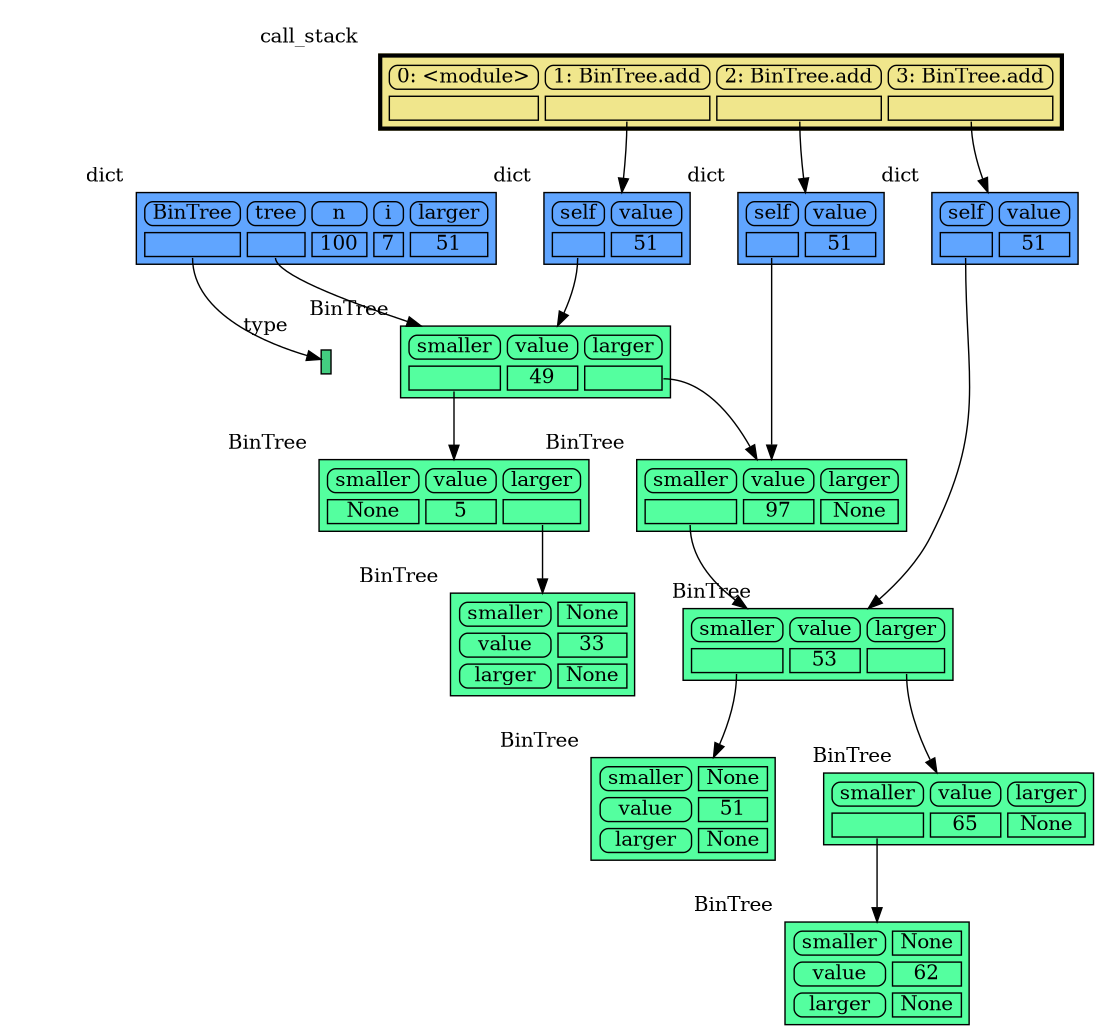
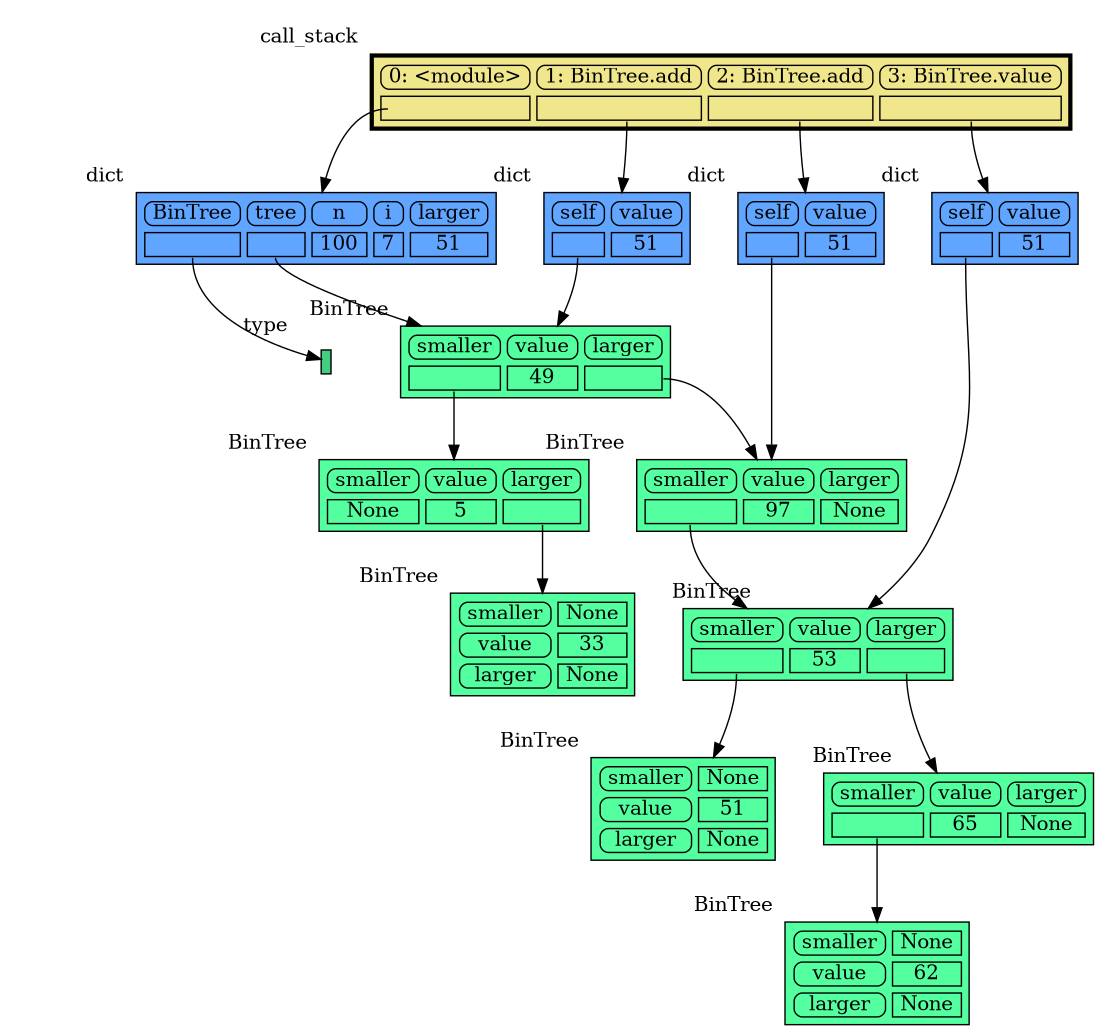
  digraph {
    node [shape=plaintext xlabel=BinTree]
    edge [headport=table style=solid tailport=ref0]
    n1 [label=< <TABLE BORDER="1" CELLBORDER="1" CELLSPACING="5" CELLPADDING="0" BGCOLOR="#60a5ff" PORT="table">     <TR><TD BORDER="1" STYLE="ROUNDED"> BinTree </TD><TD BORDER="1" STYLE="ROUNDED"> tree </TD><TD BORDER="1" STYLE="ROUNDED"> n </TD><TD BORDER="1" STYLE="ROUNDED"> i </TD><TD BORDER="1" STYLE="ROUNDED"> larger </TD></TR>     <TR><TD BORDER="1" PORT="ref0"> </TD><TD BORDER="1" PORT="ref1"> </TD><TD BORDER="1"> 100 </TD><TD BORDER="1"> 7 </TD><TD BORDER="1"> 51 </TD></TR> </TABLE> > xlabel=dict]
    n2 [label=< <TABLE BORDER="1" CELLBORDER="1" CELLSPACING="5" CELLPADDING="0" BGCOLOR="#60a5ff" PORT="table">     <TR><TD BORDER="1" STYLE="ROUNDED"> self </TD><TD BORDER="1" STYLE="ROUNDED"> value </TD></TR>     <TR><TD BORDER="1" PORT="ref0"> </TD><TD BORDER="1"> 51 </TD></TR> </TABLE> > xlabel=dict]
    n3 [label=< <TABLE BORDER="1" CELLBORDER="1" CELLSPACING="5" CELLPADDING="0" BGCOLOR="#60a5ff" PORT="table">     <TR><TD BORDER="1" STYLE="ROUNDED"> self </TD><TD BORDER="1" STYLE="ROUNDED"> value </TD></TR>     <TR><TD BORDER="1" PORT="ref0"> </TD><TD BORDER="1"> 51 </TD></TR> </TABLE> > xlabel=dict]
    n4 [label=< <TABLE BORDER="1" CELLBORDER="1" CELLSPACING="5" CELLPADDING="0" BGCOLOR="#60a5ff" PORT="table">     <TR><TD BORDER="1" STYLE="ROUNDED"> self </TD><TD BORDER="1" STYLE="ROUNDED"> value </TD></TR>     <TR><TD BORDER="1" PORT="ref0"> </TD><TD BORDER="1"> 51 </TD></TR> </TABLE> > xlabel=dict]
    n5 [label=< <TABLE BORDER="1" CELLBORDER="1" CELLSPACING="0" CELLPADDING="0" BGCOLOR="seagreen3" PORT="table">     <TR><TD BORDER="0"> </TD></TR> </TABLE> > xlabel=type]
    n6 [label=< <TABLE BORDER="1" CELLBORDER="1" CELLSPACING="5" CELLPADDING="0" BGCOLOR="seagreen1" PORT="table">     <TR><TD BORDER="1" STYLE="ROUNDED"> smaller </TD><TD BORDER="1" STYLE="ROUNDED"> value </TD><TD BORDER="1" STYLE="ROUNDED"> larger </TD></TR>     <TR><TD BORDER="1" PORT="ref0"> </TD><TD BORDER="1"> 49 </TD><TD BORDER="1" PORT="ref1"> </TD></TR> </TABLE> >]
    n7 [label=< <TABLE BORDER="1" CELLBORDER="1" CELLSPACING="5" CELLPADDING="0" BGCOLOR="seagreen1" PORT="table">     <TR><TD BORDER="1" STYLE="ROUNDED"> smaller </TD><TD BORDER="1" STYLE="ROUNDED"> value </TD><TD BORDER="1" STYLE="ROUNDED"> larger </TD></TR>     <TR><TD BORDER="1"> None </TD><TD BORDER="1"> 5 </TD><TD BORDER="1" PORT="ref0"> </TD></TR> </TABLE> >]
    n8 [label=< <TABLE BORDER="1" CELLBORDER="1" CELLSPACING="5" CELLPADDING="0" BGCOLOR="seagreen1" PORT="table">     <TR><TD BORDER="1" STYLE="ROUNDED"> smaller </TD><TD BORDER="1" STYLE="ROUNDED"> value </TD><TD BORDER="1" STYLE="ROUNDED"> larger </TD></TR>     <TR><TD BORDER="1" PORT="ref0"> </TD><TD BORDER="1"> 97 </TD><TD BORDER="1"> None </TD></TR> </TABLE> >]
    n9 [label=< <TABLE BORDER="1" CELLBORDER="1" CELLSPACING="5" CELLPADDING="0" BGCOLOR="seagreen1" PORT="table">     <TR><TD BORDER="1" STYLE="ROUNDED"> smaller </TD><TD BORDER="1"> None </TD></TR>     <TR><TD BORDER="1" STYLE="ROUNDED"> value </TD><TD BORDER="1"> 33 </TD></TR>     <TR><TD BORDER="1" STYLE="ROUNDED"> larger </TD><TD BORDER="1"> None </TD></TR> </TABLE> >]
    n10 [label=< <TABLE BORDER="1" CELLBORDER="1" CELLSPACING="5" CELLPADDING="0" BGCOLOR="seagreen1" PORT="table">     <TR><TD BORDER="1" STYLE="ROUNDED"> smaller </TD><TD BORDER="1" STYLE="ROUNDED"> value </TD><TD BORDER="1" STYLE="ROUNDED"> larger </TD></TR>     <TR><TD BORDER="1" PORT="ref0"> </TD><TD BORDER="1"> 53 </TD><TD BORDER="1" PORT="ref1"> </TD></TR> </TABLE> >]
    n11 [label=< <TABLE BORDER="1" CELLBORDER="1" CELLSPACING="5" CELLPADDING="0" BGCOLOR="seagreen1" PORT="table">     <TR><TD BORDER="1" STYLE="ROUNDED"> smaller </TD><TD BORDER="1"> None </TD></TR>     <TR><TD BORDER="1" STYLE="ROUNDED"> value </TD><TD BORDER="1"> 51 </TD></TR>     <TR><TD BORDER="1" STYLE="ROUNDED"> larger </TD><TD BORDER="1"> None </TD></TR> </TABLE> >]
    n12 [label=< <TABLE BORDER="1" CELLBORDER="1" CELLSPACING="5" CELLPADDING="0" BGCOLOR="seagreen1" PORT="table">     <TR><TD BORDER="1" STYLE="ROUNDED"> smaller </TD><TD BORDER="1" STYLE="ROUNDED"> value </TD><TD BORDER="1" STYLE="ROUNDED"> larger </TD></TR>     <TR><TD BORDER="1" PORT="ref0"> </TD><TD BORDER="1"> 65 </TD><TD BORDER="1"> None </TD></TR> </TABLE> >]
    n13 [label=< <TABLE BORDER="1" CELLBORDER="1" CELLSPACING="5" CELLPADDING="0" BGCOLOR="seagreen1" PORT="table">     <TR><TD BORDER="1" STYLE="ROUNDED"> smaller </TD><TD BORDER="1"> None </TD></TR>     <TR><TD BORDER="1" STYLE="ROUNDED"> value </TD><TD BORDER="1"> 62 </TD></TR>     <TR><TD BORDER="1" STYLE="ROUNDED"> larger </TD><TD BORDER="1"> None </TD></TR> </TABLE> >]
-   n14 [label=< <TABLE BORDER="3" CELLBORDER="1" CELLSPACING="5" CELLPADDING="0" BGCOLOR="khaki" PORT="table">     <TR><TD BORDER="1" STYLE="ROUNDED"> 0: &lt;module&gt; </TD><TD BORDER="1" STYLE="ROUNDED"> 1: BinTree.add </TD><TD BORDER="1" STYLE="ROUNDED"> 2: BinTree.add </TD><TD BORDER="1" STYLE="ROUNDED"> 3: BinTree.add </TD></TR>     <TR><TD BORDER="1" PORT="ref0"> </TD><TD BORDER="1" PORT="ref1"> </TD><TD BORDER="1" PORT="ref2"> </TD><TD BORDER="1" PORT="ref3"> </TD></TR> </TABLE> > xlabel=call_stack]
+   n14 [label=< <TABLE BORDER="3" CELLBORDER="1" CELLSPACING="5" CELLPADDING="0" BGCOLOR="khaki" PORT="table">     <TR><TD BORDER="1" STYLE="ROUNDED"> 0: &lt;module&gt; </TD><TD BORDER="1" STYLE="ROUNDED"> 1: BinTree.add </TD><TD BORDER="1" STYLE="ROUNDED"> 2: BinTree.add </TD><TD BORDER="1" STYLE="ROUNDED"> 3: BinTree.value </TD></TR>     <TR><TD BORDER="1" PORT="ref0"> </TD><TD BORDER="1" PORT="ref1"> </TD><TD BORDER="1" PORT="ref2"> </TD><TD BORDER="1" PORT="ref3"> </TD></TR> </TABLE> > xlabel=call_stack]
    subgraph sub_1 {
      rank=same
      n1
      n2
      n3
      n4
    }
    subgraph sub_2 {
      rank=same
      n5
      n6
    }
    subgraph sub_3 {
      rank=same
      n7
      n8
    }
    subgraph sub_4 {
      rank=same
      n9
      n10
    }
    subgraph sub_5 {
      rank=same
      n11
      n12
    }
    n1 -> n2 [style=invis weight=10]
    n1 -> n5
    n1 -> n6 [tailport=ref1]
    n2 -> n3 [style=invis weight=10]
    n2 -> n6
    n3 -> n4 [style=invis weight=10]
    n3 -> n8
    n4 -> n10
    n5 -> n6 [style=invis weight=10]
    n6 -> n7
    n6 -> n8 [tailport=ref1]
    n7 -> n8 [style=invis weight=10]
    n7 -> n9
    n8 -> n10
    n9 -> n10 [style=invis weight=10]
    n10 -> n11
    n10 -> n12 [tailport=ref1]
    n11 -> n12 [style=invis weight=10]
    n12 -> n13
+   n14 -> n1
    n14 -> n2 [tailport=ref1]
    n14 -> n3 [tailport=ref2]
    n14 -> n4 [tailport=ref3]
  }
